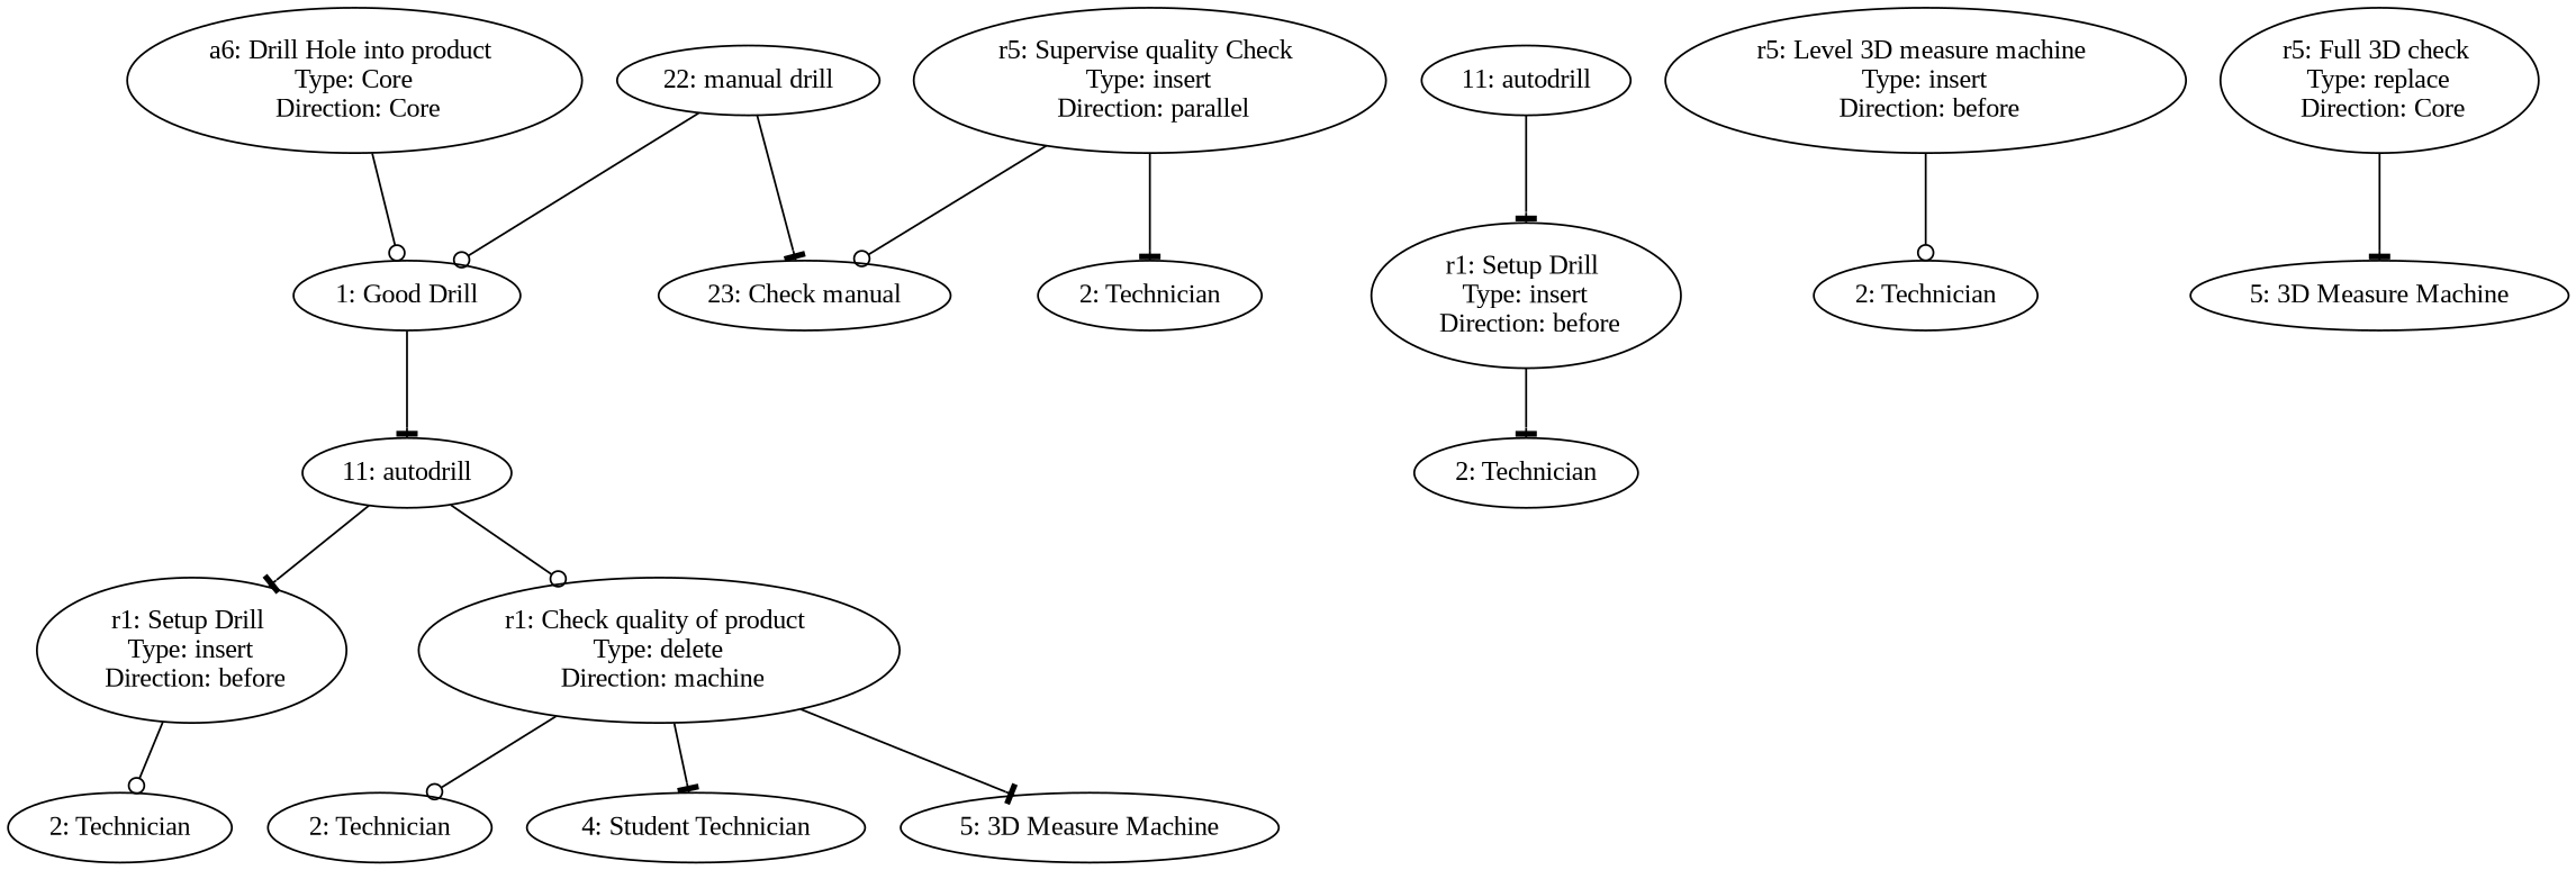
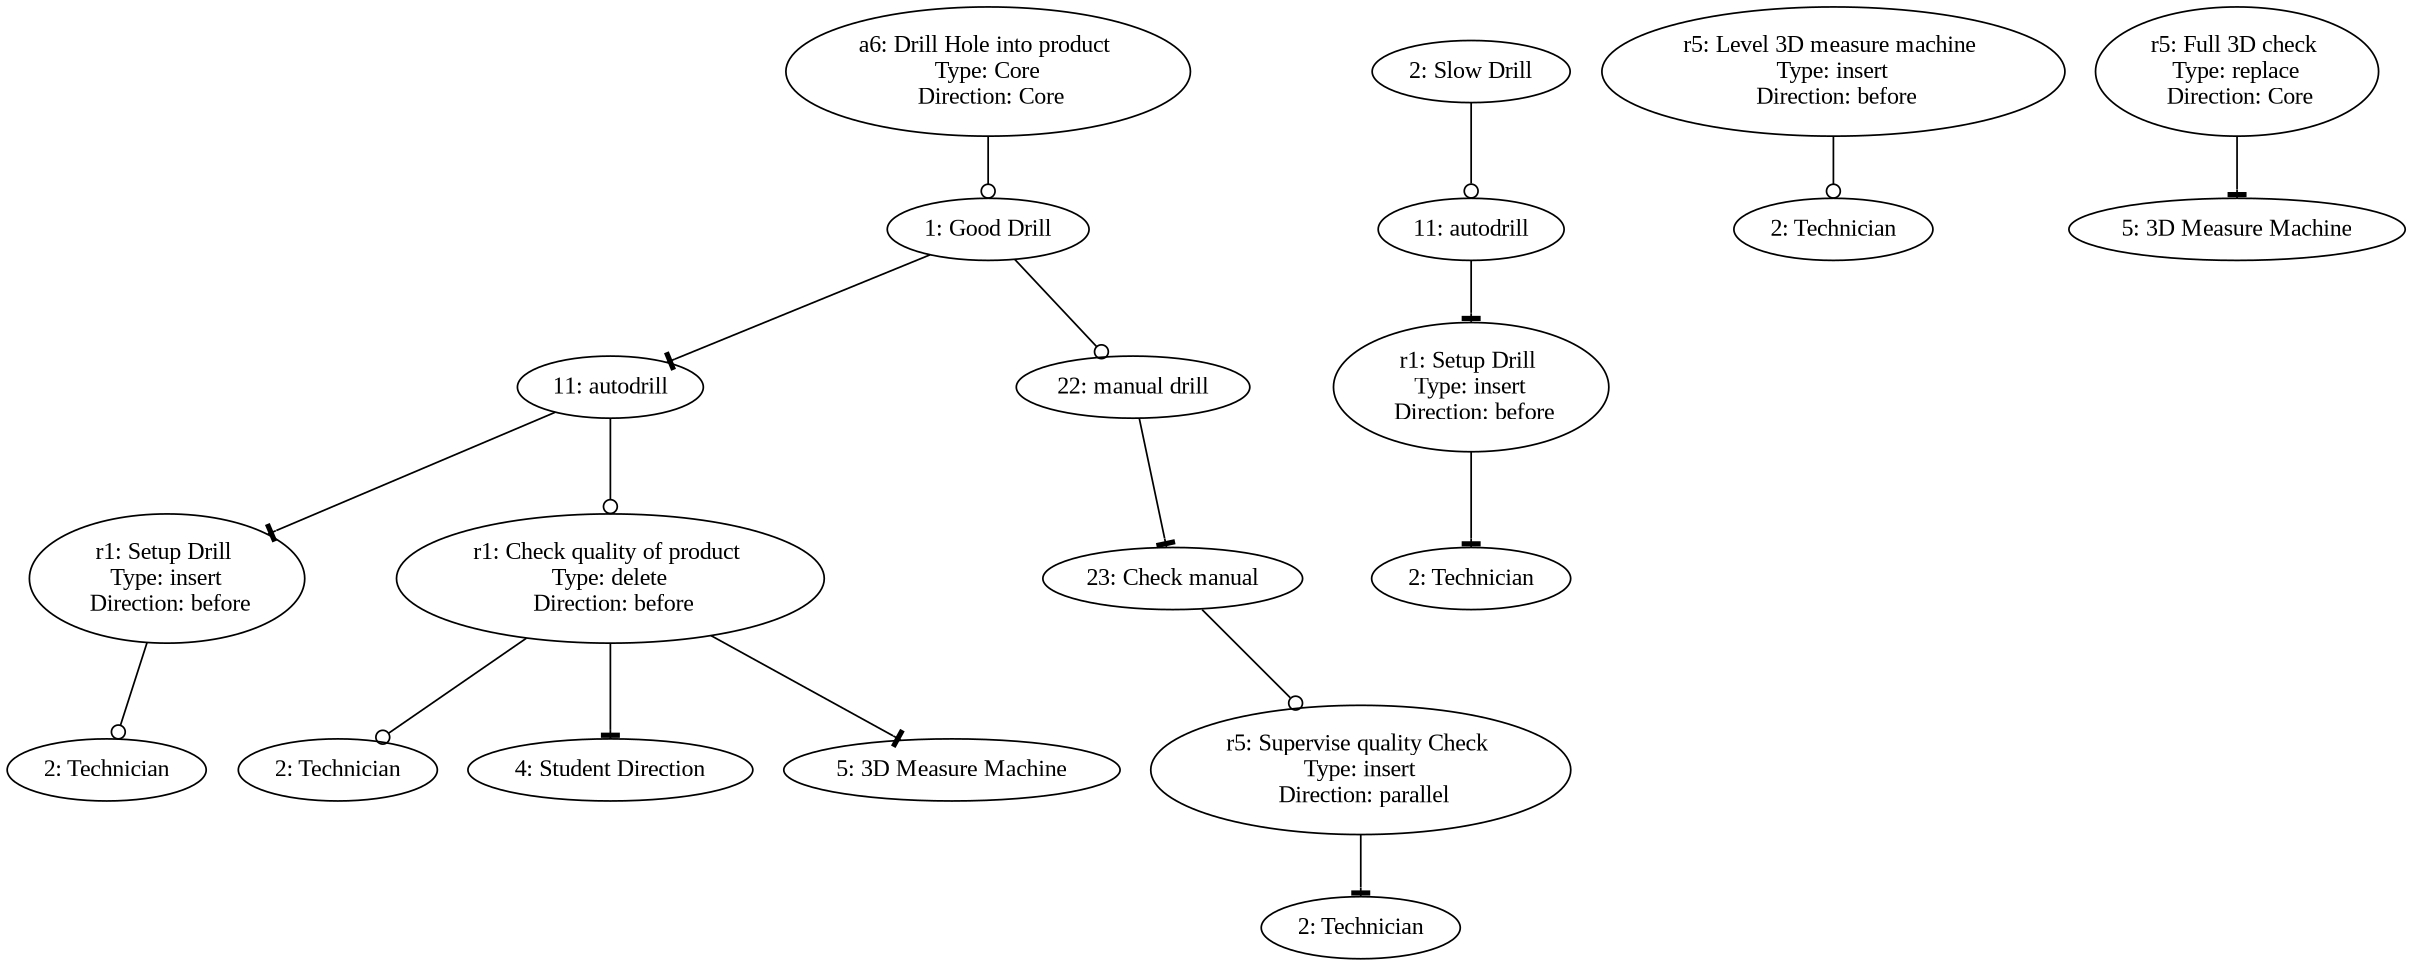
  digraph {
    fontname="Liberation Serif"
    node [fontname="Liberation Serif"]
    edge [arrowhead=tee fontname="Liberation Serif"]
    n1 [label="a6: Drill Hole into product \n Type: Core \n Direction: Core"]
    n2 [label="1: Good Drill"]
    n3 [label="11: autodrill"]
    n4 [label="22: manual drill"]
+   n5 [label="2: Slow Drill"]
    n6 [label="11: autodrill"]
    n7 [label="r1: Setup Drill \n Type: insert \n Direction: before"]
-   n8 [label="r1: Check quality of product \n Type: delete \n Direction: machine"]
+   n8 [label="r1: Check quality of product \n Type: delete \n Direction: before"]
    n9 [label="23: Check manual"]
    n10 [label="2: Technician"]
    n11 [label="2: Technician"]
-   n12 [label="4: Student Technician"]
+   n12 [label="4: Student Direction"]
    n13 [label="5: 3D Measure Machine"]
    n14 [label="r5: Supervise quality Check \n Type: insert \n Direction: parallel"]
    n15 [label="2: Technician"]
    n16 [label="r5: Level 3D measure machine \n Type: insert \n Direction: before"]
    n17 [label="2: Technician"]
    n18 [label="r5: Full 3D check \n Type: replace \n Direction: Core"]
    n19 [label="5: 3D Measure Machine"]
    n20 [label="r1: Setup Drill \n Type: insert \n Direction: before"]
    n21 [label="2: Technician"]
    n1 -> n2 [arrowhead=odot]
    n2 -> n3
-   n4 -> n2 [arrowhead=odot]
+   n2 -> n4 [arrowhead=odot]
    n3 -> n7
    n3 -> n8 [arrowhead=odot]
    n4 -> n9
+   n5 -> n6 [arrowhead=odot]
    n6 -> n20
    n7 -> n10 [arrowhead=odot]
    n8 -> n11 [arrowhead=odot]
    n8 -> n12
    n8 -> n13
-   n14 -> n9 [arrowhead=odot]
+   n9 -> n14 [arrowhead=odot]
    n14 -> n15
    n16 -> n17 [arrowhead=odot]
    n18 -> n19
    n20 -> n21
  }
